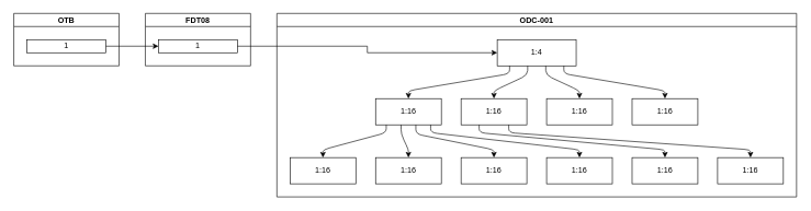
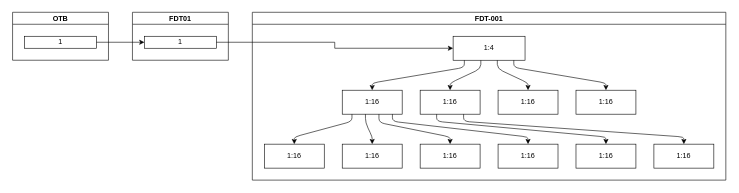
  <mxCell id="0" />
  <mxCell id="1" parent="0" />
- <mxCell id="2" value="FDT08" style="swimlane;startSize=20;horizontal=1;childLayout=flowLayout;flowOrientation=north;resizable=0;interRankCellSpacing=50;containerType=tree;fontSize=12;" vertex="1" parent="1"><mxGeometry x="220" y="20" width="160" height="80" as="geometry" /></mxCell>
+ <mxCell id="2" value="FDT01" style="swimlane;startSize=20;horizontal=1;childLayout=flowLayout;flowOrientation=north;resizable=0;interRankCellSpacing=50;containerType=tree;fontSize=12;" vertex="1" parent="1"><mxGeometry x="220" y="20" width="160" height="80" as="geometry" /></mxCell>
  <mxCell id="3" value="&lt;div&gt;1&lt;/div&gt;" style="whiteSpace=wrap;html=1;" vertex="1" parent="2"><mxGeometry x="20" y="40" width="120" height="20" as="geometry" /></mxCell>
- <mxCell id="4" value="ODC-001" style="swimlane;startSize=20;horizontal=1;childLayout=flowLayout;flowOrientation=north;resizable=0;interRankCellSpacing=50;containerType=tree;fontSize=12;" vertex="1" parent="1"><mxGeometry x="420" y="20" width="790" height="280" as="geometry" /></mxCell>
+ <mxCell id="4" value="FDT-001" style="swimlane;startSize=20;horizontal=1;childLayout=flowLayout;flowOrientation=north;resizable=0;interRankCellSpacing=50;containerType=tree;fontSize=12;" vertex="1" parent="1"><mxGeometry x="420" y="20" width="790" height="280" as="geometry" /></mxCell>
  <mxCell id="5" value="1:4" style="whiteSpace=wrap;html=1;" vertex="1" parent="4"><mxGeometry x="335" y="40" width="120" height="40" as="geometry" /></mxCell>
  <mxCell id="6" value="&lt;div&gt;1:16&lt;/div&gt;" style="whiteSpace=wrap;html=1;" vertex="1" parent="4"><mxGeometry x="150" y="130" width="100" height="40" as="geometry" /></mxCell>
  <mxCell id="7" value="" style="html=1;rounded=1;curved=0;sourcePerimeterSpacing=0;targetPerimeterSpacing=0;startSize=6;endSize=6;noEdgeStyle=1;orthogonal=1;" edge="1" parent="4" source="5" target="6"><mxGeometry relative="1" as="geometry"><Array as="points"><mxPoint x="353.75" y="92" /><mxPoint x="200" y="118" /></Array></mxGeometry></mxCell>
  <mxCell id="8" value="" style="html=1;rounded=1;curved=0;sourcePerimeterSpacing=0;targetPerimeterSpacing=0;startSize=6;endSize=6;noEdgeStyle=1;orthogonal=1;" edge="1" target="9" source="5" parent="4"><mxGeometry relative="1" as="geometry"><Array as="points"><mxPoint x="381.25" y="94" /><mxPoint x="330" y="118" /></Array><mxPoint x="720" y="680" as="sourcePoint" /></mxGeometry></mxCell>
  <mxCell id="9" value="&lt;div&gt;1:16&lt;/div&gt;" style="whiteSpace=wrap;html=1;" vertex="1" parent="4"><mxGeometry x="280" y="130" width="100" height="40" as="geometry" /></mxCell>
  <mxCell id="10" value="" style="html=1;rounded=1;curved=0;sourcePerimeterSpacing=0;targetPerimeterSpacing=0;startSize=6;endSize=6;noEdgeStyle=1;orthogonal=1;" edge="1" target="11" source="5" parent="4"><mxGeometry relative="1" as="geometry"><Array as="points"><mxPoint x="408.75" y="94" /><mxPoint x="460" y="118" /></Array><mxPoint x="728" y="640" as="sourcePoint" /></mxGeometry></mxCell>
  <mxCell id="11" value="&lt;div&gt;1:16&lt;/div&gt;" style="whiteSpace=wrap;html=1;" vertex="1" parent="4"><mxGeometry x="410" y="130" width="100" height="40" as="geometry" /></mxCell>
  <mxCell id="12" value="" style="html=1;rounded=1;curved=0;sourcePerimeterSpacing=0;targetPerimeterSpacing=0;startSize=6;endSize=6;noEdgeStyle=1;orthogonal=1;" edge="1" target="13" source="5" parent="4"><mxGeometry relative="1" as="geometry"><Array as="points"><mxPoint x="436.25" y="92" /><mxPoint x="590" y="118" /></Array><mxPoint x="837" y="600" as="sourcePoint" /></mxGeometry></mxCell>
  <mxCell id="13" value="&lt;div&gt;1:16&lt;/div&gt;" style="whiteSpace=wrap;html=1;" vertex="1" parent="4"><mxGeometry x="540" y="130" width="100" height="40" as="geometry" /></mxCell>
  <mxCell id="14" value="" style="html=1;rounded=1;curved=0;sourcePerimeterSpacing=0;targetPerimeterSpacing=0;startSize=6;endSize=6;noEdgeStyle=1;orthogonal=1;" edge="1" target="15" source="6" parent="4"><mxGeometry relative="1" as="geometry"><Array as="points"><mxPoint x="166.25" y="182" /><mxPoint x="70" y="208" /></Array><mxPoint x="804" y="560" as="sourcePoint" /></mxGeometry></mxCell>
  <mxCell id="15" value="&lt;div&gt;1:16&lt;/div&gt;" style="whiteSpace=wrap;html=1;" vertex="1" parent="4"><mxGeometry x="20" y="220" width="100" height="40" as="geometry" /></mxCell>
  <mxCell id="16" value="&lt;div&gt;1:16&lt;/div&gt;" style="whiteSpace=wrap;html=1;" vertex="1" parent="4"><mxGeometry x="150" y="220" width="100" height="40" as="geometry" /></mxCell>
  <mxCell id="17" value="" style="html=1;rounded=1;curved=0;sourcePerimeterSpacing=0;targetPerimeterSpacing=0;startSize=6;endSize=6;noEdgeStyle=1;orthogonal=1;" edge="1" target="16" source="6" parent="4"><mxGeometry relative="1" as="geometry"><Array as="points"><mxPoint x="188.75" y="184" /><mxPoint x="200" y="208" /></Array><mxPoint x="764" y="480" as="sourcePoint" /></mxGeometry></mxCell>
  <mxCell id="18" value="" style="html=1;rounded=1;curved=0;sourcePerimeterSpacing=0;targetPerimeterSpacing=0;startSize=6;endSize=6;noEdgeStyle=1;orthogonal=1;" edge="1" target="19" source="6" parent="4"><mxGeometry relative="1" as="geometry"><Array as="points"><mxPoint x="211.25" y="184" /><mxPoint x="330" y="208" /></Array><mxPoint x="553" y="410" as="sourcePoint" /></mxGeometry></mxCell>
  <mxCell id="19" value="&lt;div&gt;1:16&lt;/div&gt;" style="whiteSpace=wrap;html=1;" vertex="1" parent="4"><mxGeometry x="280" y="220" width="100" height="40" as="geometry" /></mxCell>
  <mxCell id="20" value="" style="html=1;rounded=1;curved=0;sourcePerimeterSpacing=0;targetPerimeterSpacing=0;startSize=6;endSize=6;noEdgeStyle=1;orthogonal=1;" edge="1" target="21" source="6" parent="4"><mxGeometry relative="1" as="geometry"><Array as="points"><mxPoint x="233.75" y="182" /><mxPoint x="460" y="208" /></Array><mxPoint x="540" y="370" as="sourcePoint" /></mxGeometry></mxCell>
  <mxCell id="21" value="&lt;div&gt;1:16&lt;/div&gt;" style="whiteSpace=wrap;html=1;" vertex="1" parent="4"><mxGeometry x="410" y="220" width="100" height="40" as="geometry" /></mxCell>
  <mxCell id="22" value="" style="html=1;rounded=1;curved=0;sourcePerimeterSpacing=0;targetPerimeterSpacing=0;startSize=6;endSize=6;noEdgeStyle=1;orthogonal=1;" edge="1" target="23" source="9" parent="4"><mxGeometry relative="1" as="geometry"><Array as="points"><mxPoint x="307.5" y="182" /><mxPoint x="590" y="208" /></Array><mxPoint x="671" y="240" as="sourcePoint" /></mxGeometry></mxCell>
  <mxCell id="23" value="&lt;div&gt;1:16&lt;/div&gt;" style="whiteSpace=wrap;html=1;" vertex="1" parent="4"><mxGeometry x="540" y="220" width="100" height="40" as="geometry" /></mxCell>
  <mxCell id="24" value="" style="html=1;rounded=1;curved=0;sourcePerimeterSpacing=0;targetPerimeterSpacing=0;startSize=6;endSize=6;noEdgeStyle=1;orthogonal=1;" edge="1" target="25" source="9" parent="4"><mxGeometry relative="1" as="geometry"><Array as="points"><mxPoint x="352.5" y="182" /><mxPoint x="720" y="208" /></Array><mxPoint x="716" y="200" as="sourcePoint" /></mxGeometry></mxCell>
  <mxCell id="25" value="&lt;div&gt;1:16&lt;/div&gt;" style="whiteSpace=wrap;html=1;" vertex="1" parent="4"><mxGeometry x="670" y="220" width="100" height="40" as="geometry" /></mxCell>
  <mxCell id="26" value="OTB" style="swimlane;startSize=20;horizontal=1;childLayout=flowLayout;flowOrientation=north;resizable=0;interRankCellSpacing=50;containerType=tree;fontSize=12;" vertex="1" parent="1"><mxGeometry x="20" y="20" width="160" height="80" as="geometry" /></mxCell>
  <mxCell id="27" value="&lt;div&gt;1&lt;/div&gt;" style="whiteSpace=wrap;html=1;" vertex="1" parent="26"><mxGeometry x="20" y="40" width="120" height="20" as="geometry" /></mxCell>
  <mxCell id="28" style="edgeStyle=orthogonalEdgeStyle;rounded=0;orthogonalLoop=1;jettySize=auto;html=1;exitX=1;exitY=0.5;exitDx=0;exitDy=0;entryX=0;entryY=0.5;entryDx=0;entryDy=0;" edge="1" parent="1" source="27" target="3"><mxGeometry relative="1" as="geometry" /></mxCell>
  <mxCell id="29" style="edgeStyle=orthogonalEdgeStyle;rounded=0;orthogonalLoop=1;jettySize=auto;html=1;exitX=1;exitY=0.5;exitDx=0;exitDy=0;entryX=0;entryY=0.5;entryDx=0;entryDy=0;" edge="1" parent="1" source="3" target="5"><mxGeometry relative="1" as="geometry" /></mxCell>
